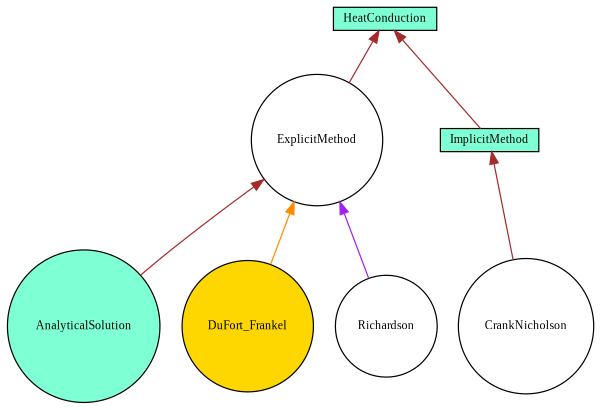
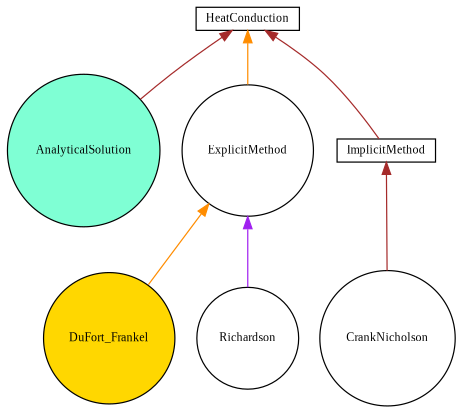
  digraph {
    fontname="Liberation Serif"
    node [color=black fillcolor=aquamarine fontname="Liberation Serif" fontsize=10 shape=circle style=filled]
    edge [color=brown dir=back fontname="Liberation Serif" fontsize=10 labelfontname=Helvetica labelfontsize=10 style=solid]
-   n1 [fontcolor=black height=0.2 label=HeatConduction shape=box width=0.4]
+   n1 [fillcolor=white fontcolor=black height=0.2 label=HeatConduction shape=box width=0.4]
    n2 [height=0.2 label=AnalyticalSolution width=0.4]
    n3 [fillcolor=white height=0.2 label=ExplicitMethod width=0.4]
-   n4 [height=0.2 label=ImplicitMethod shape=box width=0.4]
+   n4 [fillcolor=white height=0.2 label=ImplicitMethod shape=box width=0.4]
    n5 [fillcolor=gold height=0.2 label=DuFort_Frankel width=0.4]
    n6 [fillcolor=white height=0.2 label=Richardson width=0.4]
    n7 [fillcolor=white height=0.2 label=CrankNicholson width=0.4]
-   n3 -> n2
-   n1 -> n3
+   n1 -> n2
+   n1 -> n3 [color=darkorange]
    n1 -> n4
    n3 -> n5 [color=darkorange]
    n3 -> n6 [color=purple]
    n4 -> n7
  }
